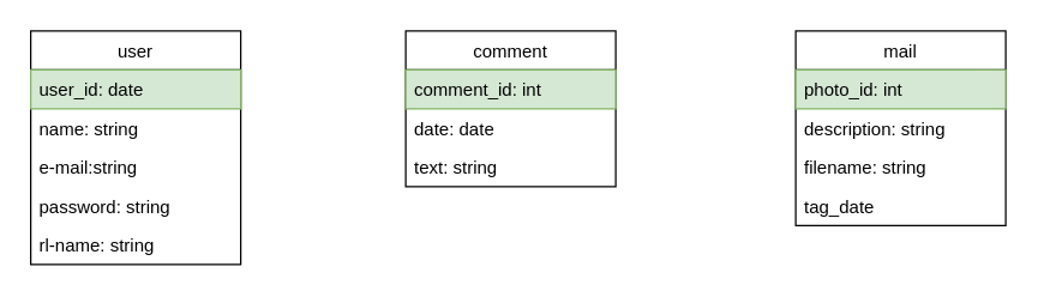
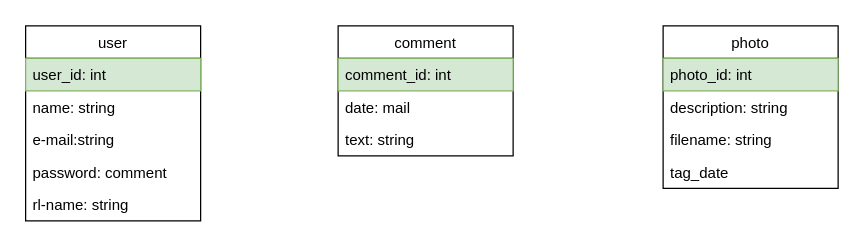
  <mxCell id="0" />
  <mxCell id="1" parent="0" />
  <mxCell id="2" value="user" style="swimlane;fontStyle=0;childLayout=stackLayout;horizontal=1;startSize=26;fillColor=none;horizontalStack=0;resizeParent=1;resizeParentMax=0;resizeLast=0;collapsible=1;marginBottom=0;" vertex="1" parent="1"><mxGeometry x="20" y="20" width="140" height="156" as="geometry" /></mxCell>
- <mxCell id="3" value="user_id: date" style="text;strokeColor=#82b366;fillColor=#d5e8d4;align=left;verticalAlign=top;spacingLeft=4;spacingRight=4;overflow=hidden;rotatable=0;points=[[0,0.5],[1,0.5]];portConstraint=eastwest;" vertex="1" parent="2"><mxGeometry y="26" width="140" height="26" as="geometry" /></mxCell>
+ <mxCell id="3" value="user_id: int" style="text;strokeColor=#82b366;fillColor=#d5e8d4;align=left;verticalAlign=top;spacingLeft=4;spacingRight=4;overflow=hidden;rotatable=0;points=[[0,0.5],[1,0.5]];portConstraint=eastwest;" vertex="1" parent="2"><mxGeometry y="26" width="140" height="26" as="geometry" /></mxCell>
  <mxCell id="4" value="name: string" style="text;strokeColor=none;fillColor=none;align=left;verticalAlign=top;spacingLeft=4;spacingRight=4;overflow=hidden;rotatable=0;points=[[0,0.5],[1,0.5]];portConstraint=eastwest;" vertex="1" parent="2"><mxGeometry y="52" width="140" height="26" as="geometry" /></mxCell>
  <mxCell id="5" value="e-mail:string" style="text;strokeColor=none;fillColor=none;align=left;verticalAlign=top;spacingLeft=4;spacingRight=4;overflow=hidden;rotatable=0;points=[[0,0.5],[1,0.5]];portConstraint=eastwest;" vertex="1" parent="2"><mxGeometry y="78" width="140" height="26" as="geometry" /></mxCell>
- <mxCell id="6" value="password: string" style="text;strokeColor=none;fillColor=none;align=left;verticalAlign=top;spacingLeft=4;spacingRight=4;overflow=hidden;rotatable=0;points=[[0,0.5],[1,0.5]];portConstraint=eastwest;" vertex="1" parent="2"><mxGeometry y="104" width="140" height="26" as="geometry" /></mxCell>
+ <mxCell id="6" value="password: comment" style="text;strokeColor=none;fillColor=none;align=left;verticalAlign=top;spacingLeft=4;spacingRight=4;overflow=hidden;rotatable=0;points=[[0,0.5],[1,0.5]];portConstraint=eastwest;" vertex="1" parent="2"><mxGeometry y="104" width="140" height="26" as="geometry" /></mxCell>
  <mxCell id="7" value="rl-name: string" style="text;strokeColor=none;fillColor=none;align=left;verticalAlign=top;spacingLeft=4;spacingRight=4;overflow=hidden;rotatable=0;points=[[0,0.5],[1,0.5]];portConstraint=eastwest;" vertex="1" parent="2"><mxGeometry y="130" width="140" height="26" as="geometry" /></mxCell>
- <mxCell id="8" value="mail" style="swimlane;fontStyle=0;childLayout=stackLayout;horizontal=1;startSize=26;fillColor=none;horizontalStack=0;resizeParent=1;resizeParentMax=0;resizeLast=0;collapsible=1;marginBottom=0;" vertex="1" parent="1"><mxGeometry x="530" y="20" width="140" height="130" as="geometry" /></mxCell>
+ <mxCell id="8" value="photo" style="swimlane;fontStyle=0;childLayout=stackLayout;horizontal=1;startSize=26;fillColor=none;horizontalStack=0;resizeParent=1;resizeParentMax=0;resizeLast=0;collapsible=1;marginBottom=0;" vertex="1" parent="1"><mxGeometry x="530" y="20" width="140" height="130" as="geometry" /></mxCell>
  <mxCell id="9" value="photo_id: int" style="text;strokeColor=#82b366;fillColor=#d5e8d4;align=left;verticalAlign=top;spacingLeft=4;spacingRight=4;overflow=hidden;rotatable=0;points=[[0,0.5],[1,0.5]];portConstraint=eastwest;" vertex="1" parent="8"><mxGeometry y="26" width="140" height="26" as="geometry" /></mxCell>
  <mxCell id="10" value="description: string" style="text;strokeColor=none;fillColor=none;align=left;verticalAlign=top;spacingLeft=4;spacingRight=4;overflow=hidden;rotatable=0;points=[[0,0.5],[1,0.5]];portConstraint=eastwest;" vertex="1" parent="8"><mxGeometry y="52" width="140" height="26" as="geometry" /></mxCell>
  <mxCell id="11" value="filename: string" style="text;strokeColor=none;fillColor=none;align=left;verticalAlign=top;spacingLeft=4;spacingRight=4;overflow=hidden;rotatable=0;points=[[0,0.5],[1,0.5]];portConstraint=eastwest;" vertex="1" parent="8"><mxGeometry y="78" width="140" height="26" as="geometry" /></mxCell>
  <mxCell id="12" value="tag_date" style="text;strokeColor=none;fillColor=none;align=left;verticalAlign=top;spacingLeft=4;spacingRight=4;overflow=hidden;rotatable=0;points=[[0,0.5],[1,0.5]];portConstraint=eastwest;" vertex="1" parent="8"><mxGeometry y="104" width="140" height="26" as="geometry" /></mxCell>
  <mxCell id="13" value="comment" style="swimlane;fontStyle=0;childLayout=stackLayout;horizontal=1;startSize=26;fillColor=none;horizontalStack=0;resizeParent=1;resizeParentMax=0;resizeLast=0;collapsible=1;marginBottom=0;" vertex="1" parent="1"><mxGeometry x="270" y="20" width="140" height="104" as="geometry" /></mxCell>
  <mxCell id="14" value="comment_id: int" style="text;strokeColor=#82b366;fillColor=#d5e8d4;align=left;verticalAlign=top;spacingLeft=4;spacingRight=4;overflow=hidden;rotatable=0;points=[[0,0.5],[1,0.5]];portConstraint=eastwest;" vertex="1" parent="13"><mxGeometry y="26" width="140" height="26" as="geometry" /></mxCell>
- <mxCell id="15" value="date: date" style="text;strokeColor=none;fillColor=none;align=left;verticalAlign=top;spacingLeft=4;spacingRight=4;overflow=hidden;rotatable=0;points=[[0,0.5],[1,0.5]];portConstraint=eastwest;" vertex="1" parent="13"><mxGeometry y="52" width="140" height="26" as="geometry" /></mxCell>
+ <mxCell id="15" value="date: mail" style="text;strokeColor=none;fillColor=none;align=left;verticalAlign=top;spacingLeft=4;spacingRight=4;overflow=hidden;rotatable=0;points=[[0,0.5],[1,0.5]];portConstraint=eastwest;" vertex="1" parent="13"><mxGeometry y="52" width="140" height="26" as="geometry" /></mxCell>
  <mxCell id="16" value="text: string" style="text;strokeColor=none;fillColor=none;align=left;verticalAlign=top;spacingLeft=4;spacingRight=4;overflow=hidden;rotatable=0;points=[[0,0.5],[1,0.5]];portConstraint=eastwest;" vertex="1" parent="13"><mxGeometry y="78" width="140" height="26" as="geometry" /></mxCell>
